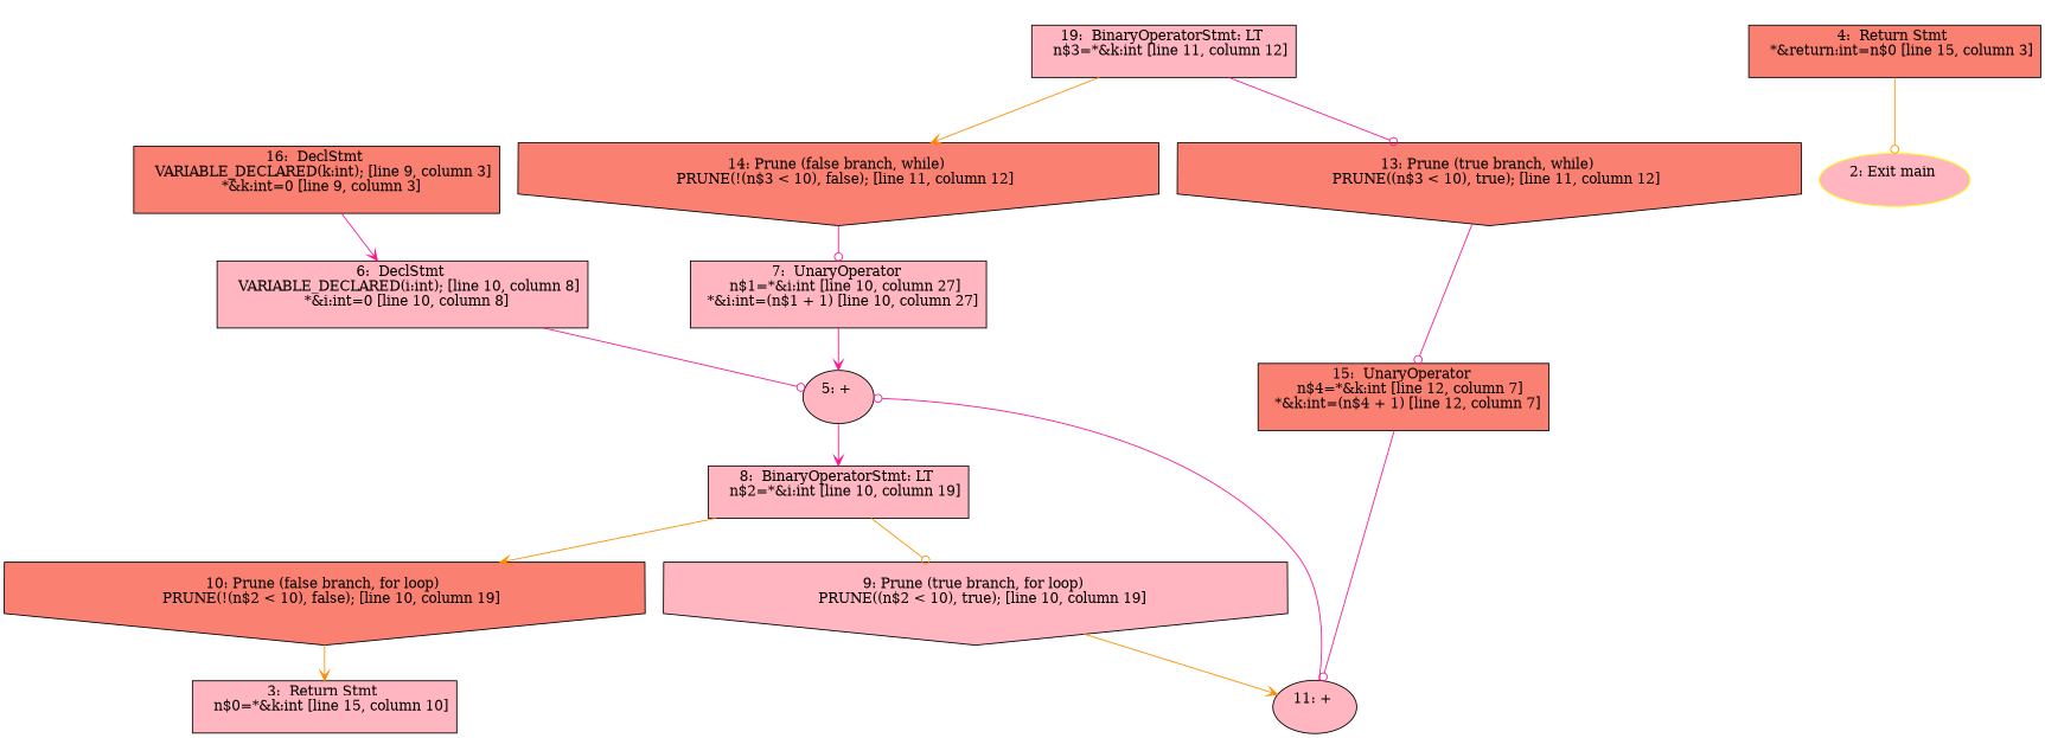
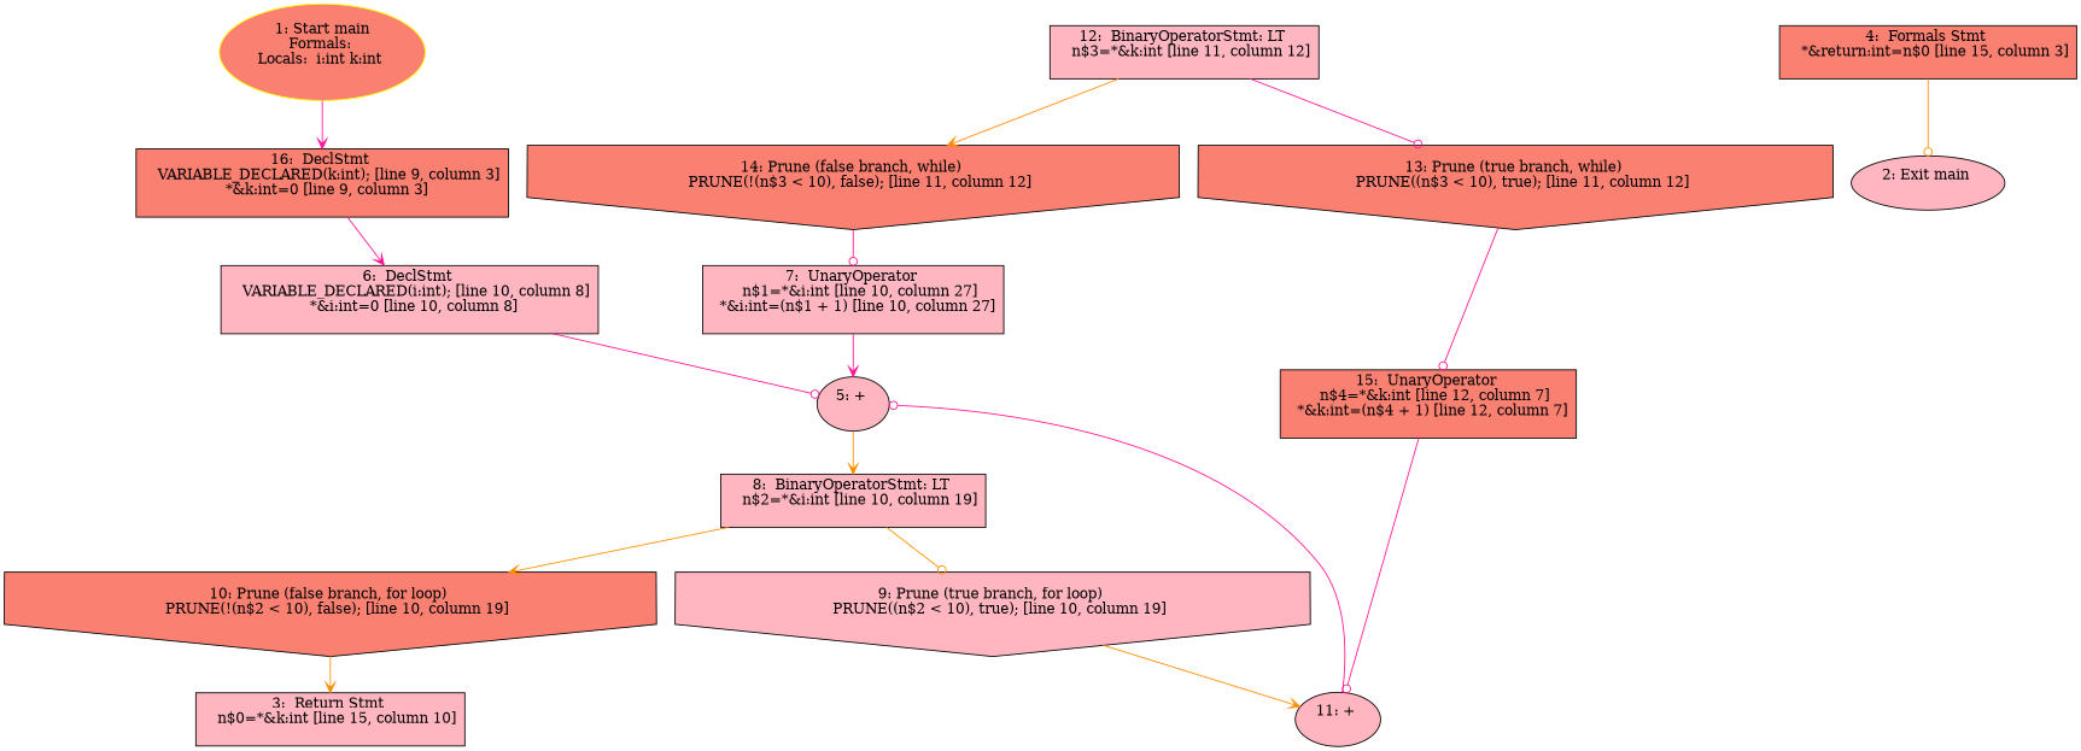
  digraph {
    node [fillcolor=lightpink style=filled shape=box]
    edge [arrowhead=vee color=deeppink]
+   n1 [color=yellow fillcolor=salmon label="1: Start main\nFormals: \nLocals:  i:int k:int \n  " shape=""]
    n2 [fillcolor=salmon label="16:  DeclStmt \n   VARIABLE_DECLARED(k:int); [line 9, column 3]\n  *&k:int=0 [line 9, column 3]\n "]
    n3 [label="6:  DeclStmt \n   VARIABLE_DECLARED(i:int); [line 10, column 8]\n  *&i:int=0 [line 10, column 8]\n "]
    n4 [label="5: + \n  " shape=""]
-   n5 [color=yellow label="2: Exit main \n  " shape=""]
+   n5 [color=black label="2: Exit main \n  " shape=""]
    n6 [label="3:  Return Stmt \n   n$0=*&k:int [line 15, column 10]\n "]
-   n7 [fillcolor=salmon label="4:  Return Stmt \n   *&return:int=n$0 [line 15, column 3]\n "]
+   n7 [fillcolor=salmon label="4:  Formals Stmt \n   *&return:int=n$0 [line 15, column 3]\n "]
    n8 [label="8:  BinaryOperatorStmt: LT \n   n$2=*&i:int [line 10, column 19]\n "]
    n9 [label="9: Prune (true branch, for loop) \n   PRUNE((n$2 < 10), true); [line 10, column 19]\n " shape=invhouse]
    n10 [fillcolor=salmon label="10: Prune (false branch, for loop) \n   PRUNE(!(n$2 < 10), false); [line 10, column 19]\n " shape=invhouse]
    n11 [label="11: + \n  " shape=""]
    n12 [label="7:  UnaryOperator \n   n$1=*&i:int [line 10, column 27]\n  *&i:int=(n$1 + 1) [line 10, column 27]\n "]
-   n13 [label="19:  BinaryOperatorStmt: LT \n   n$3=*&k:int [line 11, column 12]\n "]
+   n13 [label="12:  BinaryOperatorStmt: LT \n   n$3=*&k:int [line 11, column 12]\n "]
    n14 [fillcolor=salmon label="13: Prune (true branch, while) \n   PRUNE((n$3 < 10), true); [line 11, column 12]\n " shape=invhouse]
    n15 [fillcolor=salmon label="14: Prune (false branch, while) \n   PRUNE(!(n$3 < 10), false); [line 11, column 12]\n " shape=invhouse]
    n16 [fillcolor=salmon label="15:  UnaryOperator \n   n$4=*&k:int [line 12, column 7]\n  *&k:int=(n$4 + 1) [line 12, column 7]\n "]
+   n1 -> n2
    n2 -> n3
    n3 -> n4 [arrowhead=odot]
-   n4 -> n8
+   n4 -> n8 [color=darkorange]
    n7 -> n5 [arrowhead=odot color=darkorange]
    n8 -> n9 [arrowhead=odot color=darkorange]
    n8 -> n10 [color=darkorange]
    n9 -> n11 [color=darkorange]
    n10 -> n6 [color=darkorange]
    n11 -> n4 [arrowhead=odot]
    n12 -> n4
    n13 -> n14 [arrowhead=odot]
    n13 -> n15 [color=darkorange]
    n14 -> n16 [arrowhead=odot]
    n15 -> n12 [arrowhead=odot]
    n16 -> n11 [arrowhead=odot]
  }
